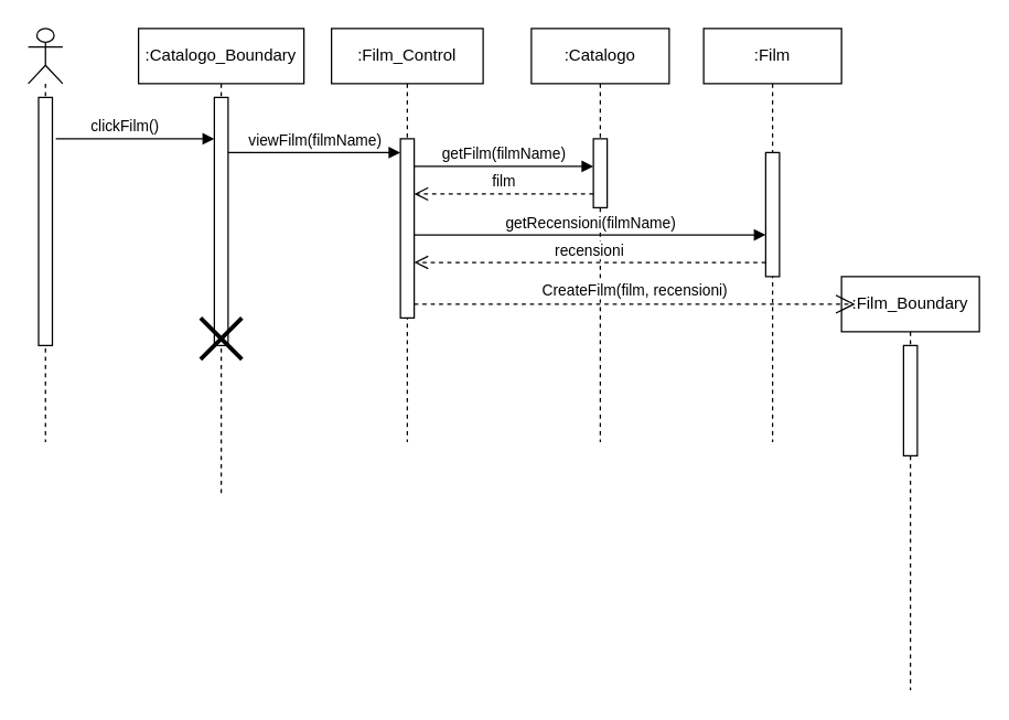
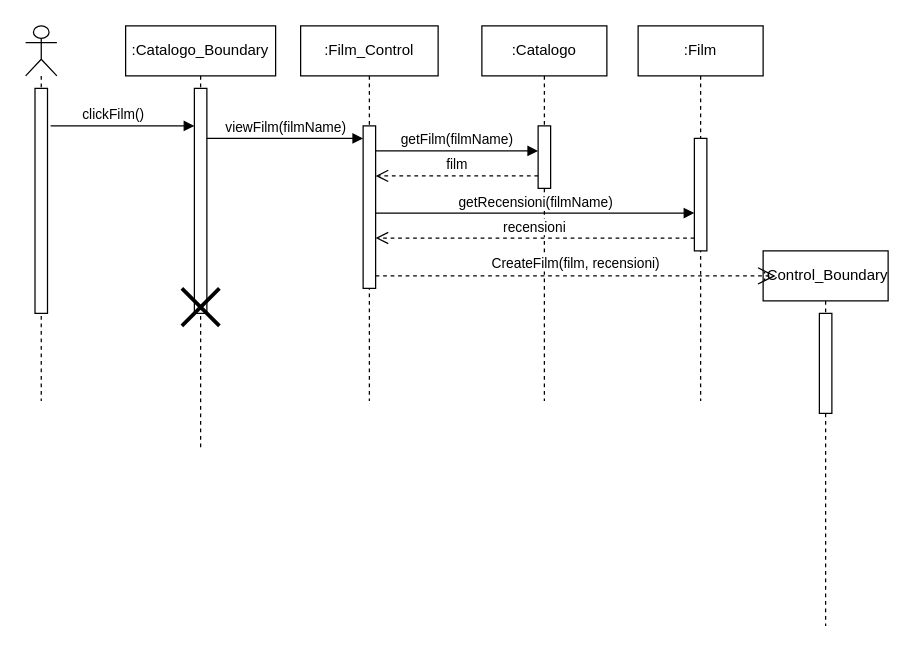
  <mxCell id="0" />
  <mxCell id="1" parent="0" />
  <mxCell id="2" value="" style="shape=umlLifeline;perimeter=lifelinePerimeter;whiteSpace=wrap;html=1;container=1;dropTarget=0;collapsible=0;recursiveResize=0;outlineConnect=0;portConstraint=eastwest;newEdgeStyle={&quot;curved&quot;:0,&quot;rounded&quot;:0};participant=umlActor;" parent="1" vertex="1"><mxGeometry x="20" y="20" width="25" height="300" as="geometry" /></mxCell>
  <mxCell id="3" value="" style="html=1;points=[[0,0,0,0,5],[0,1,0,0,-5],[1,0,0,0,5],[1,1,0,0,-5]];perimeter=orthogonalPerimeter;outlineConnect=0;targetShapes=umlLifeline;portConstraint=eastwest;newEdgeStyle={&quot;curved&quot;:0,&quot;rounded&quot;:0};" parent="2" vertex="1"><mxGeometry x="7.5" y="50" width="10" height="180" as="geometry" /></mxCell>
  <mxCell id="4" value=":Film" style="shape=umlLifeline;perimeter=lifelinePerimeter;whiteSpace=wrap;html=1;container=1;dropTarget=0;collapsible=0;recursiveResize=0;outlineConnect=0;portConstraint=eastwest;newEdgeStyle={&quot;curved&quot;:0,&quot;rounded&quot;:0};" parent="1" vertex="1"><mxGeometry x="510" y="20" width="100" height="300" as="geometry" /></mxCell>
  <mxCell id="5" value="" style="html=1;points=[[0,0,0,0,5],[0,1,0,0,-5],[1,0,0,0,5],[1,1,0,0,-5]];perimeter=orthogonalPerimeter;outlineConnect=0;targetShapes=umlLifeline;portConstraint=eastwest;newEdgeStyle={&quot;curved&quot;:0,&quot;rounded&quot;:0};" parent="4" vertex="1"><mxGeometry x="45" y="90" width="10" height="90" as="geometry" /></mxCell>
  <mxCell id="6" value=":Film_Control" style="shape=umlLifeline;perimeter=lifelinePerimeter;whiteSpace=wrap;html=1;container=1;dropTarget=0;collapsible=0;recursiveResize=0;outlineConnect=0;portConstraint=eastwest;newEdgeStyle={&quot;curved&quot;:0,&quot;rounded&quot;:0};" parent="1" vertex="1"><mxGeometry x="240" y="20" width="110" height="300" as="geometry" /></mxCell>
  <mxCell id="7" value="" style="html=1;points=[[0,0,0,0,5],[0,1,0,0,-5],[1,0,0,0,5],[1,1,0,0,-5]];perimeter=orthogonalPerimeter;outlineConnect=0;targetShapes=umlLifeline;portConstraint=eastwest;newEdgeStyle={&quot;curved&quot;:0,&quot;rounded&quot;:0};" parent="6" vertex="1"><mxGeometry x="50" y="80" width="10" height="130" as="geometry" /></mxCell>
  <mxCell id="8" value=":Catalogo_Boundary" style="shape=umlLifeline;perimeter=lifelinePerimeter;whiteSpace=wrap;html=1;container=1;dropTarget=0;collapsible=0;recursiveResize=0;outlineConnect=0;portConstraint=eastwest;newEdgeStyle={&quot;curved&quot;:0,&quot;rounded&quot;:0};" parent="1" vertex="1"><mxGeometry x="100" y="20" width="120" height="340" as="geometry" /></mxCell>
  <mxCell id="9" value="" style="html=1;points=[[0,0,0,0,5],[0,1,0,0,-5],[1,0,0,0,5],[1,1,0,0,-5]];perimeter=orthogonalPerimeter;outlineConnect=0;targetShapes=umlLifeline;portConstraint=eastwest;newEdgeStyle={&quot;curved&quot;:0,&quot;rounded&quot;:0};" parent="8" vertex="1"><mxGeometry x="55" y="50" width="10" height="180" as="geometry" /></mxCell>
  <mxCell id="10" value="" style="shape=umlDestroy;whiteSpace=wrap;html=1;strokeWidth=3;targetShapes=umlLifeline;" parent="8" vertex="1"><mxGeometry x="45" y="210" width="30" height="30" as="geometry" /></mxCell>
  <mxCell id="11" value="clickFilm()" style="html=1;verticalAlign=bottom;endArrow=block;curved=0;rounded=0;" parent="1" target="9" edge="1"><mxGeometry x="-0.13" width="80" relative="1" as="geometry"><mxPoint x="40" y="100" as="sourcePoint" /><mxPoint x="120" y="100" as="targetPoint" /><mxPoint as="offset" /></mxGeometry></mxCell>
  <mxCell id="12" value="viewFilm(filmName)" style="html=1;verticalAlign=bottom;endArrow=block;curved=0;rounded=0;" parent="1" source="9" target="7" edge="1"><mxGeometry width="80" relative="1" as="geometry"><mxPoint x="190" y="110" as="sourcePoint" /><mxPoint x="260" y="100" as="targetPoint" /><Array as="points"><mxPoint x="210" y="110" /></Array></mxGeometry></mxCell>
  <mxCell id="13" value=":Catalogo" style="shape=umlLifeline;perimeter=lifelinePerimeter;whiteSpace=wrap;html=1;container=1;dropTarget=0;collapsible=0;recursiveResize=0;outlineConnect=0;portConstraint=eastwest;newEdgeStyle={&quot;curved&quot;:0,&quot;rounded&quot;:0};" parent="1" vertex="1"><mxGeometry x="385" y="20" width="100" height="300" as="geometry" /></mxCell>
  <mxCell id="14" value="" style="html=1;points=[[0,0,0,0,5],[0,1,0,0,-5],[1,0,0,0,5],[1,1,0,0,-5]];perimeter=orthogonalPerimeter;outlineConnect=0;targetShapes=umlLifeline;portConstraint=eastwest;newEdgeStyle={&quot;curved&quot;:0,&quot;rounded&quot;:0};" parent="13" vertex="1"><mxGeometry x="45" y="80" width="10" height="50" as="geometry" /></mxCell>
  <mxCell id="15" value="getFilm(filmName)" style="html=1;verticalAlign=bottom;endArrow=block;curved=0;rounded=0;" parent="1" target="14" edge="1"><mxGeometry width="80" relative="1" as="geometry"><mxPoint x="300" y="120" as="sourcePoint" /><mxPoint x="425" y="120" as="targetPoint" /></mxGeometry></mxCell>
  <mxCell id="16" value="film" style="html=1;verticalAlign=bottom;endArrow=open;dashed=1;endSize=8;curved=0;rounded=0;" parent="1" source="14" edge="1"><mxGeometry relative="1" as="geometry"><mxPoint x="445" y="140" as="sourcePoint" /><mxPoint x="300" y="140" as="targetPoint" /></mxGeometry></mxCell>
  <mxCell id="17" value="getRecensioni(filmName)" style="html=1;verticalAlign=bottom;endArrow=block;curved=0;rounded=0;" parent="1" target="5" edge="1"><mxGeometry width="80" relative="1" as="geometry"><mxPoint x="300" y="169.72" as="sourcePoint" /><mxPoint x="445" y="169.72" as="targetPoint" /></mxGeometry></mxCell>
  <mxCell id="18" value="recensioni" style="html=1;verticalAlign=bottom;endArrow=open;dashed=1;endSize=8;curved=0;rounded=0;" parent="1" edge="1"><mxGeometry relative="1" as="geometry"><mxPoint x="555" y="189.72" as="sourcePoint" /><mxPoint x="300" y="189.72" as="targetPoint" /></mxGeometry></mxCell>
- <mxCell id="19" value=":Film_Boundary" style="shape=umlLifeline;perimeter=lifelinePerimeter;whiteSpace=wrap;html=1;container=1;dropTarget=0;collapsible=0;recursiveResize=0;outlineConnect=0;portConstraint=eastwest;newEdgeStyle={&quot;curved&quot;:0,&quot;rounded&quot;:0};" parent="1" vertex="1"><mxGeometry x="610" y="200" width="100" height="300" as="geometry" /></mxCell>
+ <mxCell id="19" value=":Control_Boundary" style="shape=umlLifeline;perimeter=lifelinePerimeter;whiteSpace=wrap;html=1;container=1;dropTarget=0;collapsible=0;recursiveResize=0;outlineConnect=0;portConstraint=eastwest;newEdgeStyle={&quot;curved&quot;:0,&quot;rounded&quot;:0};" parent="1" vertex="1"><mxGeometry x="610" y="200" width="100" height="300" as="geometry" /></mxCell>
  <mxCell id="20" value="" style="html=1;points=[[0,0,0,0,5],[0,1,0,0,-5],[1,0,0,0,5],[1,1,0,0,-5]];perimeter=orthogonalPerimeter;outlineConnect=0;targetShapes=umlLifeline;portConstraint=eastwest;newEdgeStyle={&quot;curved&quot;:0,&quot;rounded&quot;:0};" parent="19" vertex="1"><mxGeometry x="45" y="50" width="10" height="80" as="geometry" /></mxCell>
  <mxCell id="21" value="CreateFilm(film, recensioni)" style="endArrow=open;endSize=12;dashed=1;html=1;rounded=0;" edge="1" parent="1" source="7"><mxGeometry y="10" width="160" relative="1" as="geometry"><mxPoint x="305" y="220" as="sourcePoint" /><mxPoint x="620" y="220" as="targetPoint" /><mxPoint as="offset" /></mxGeometry></mxCell>
